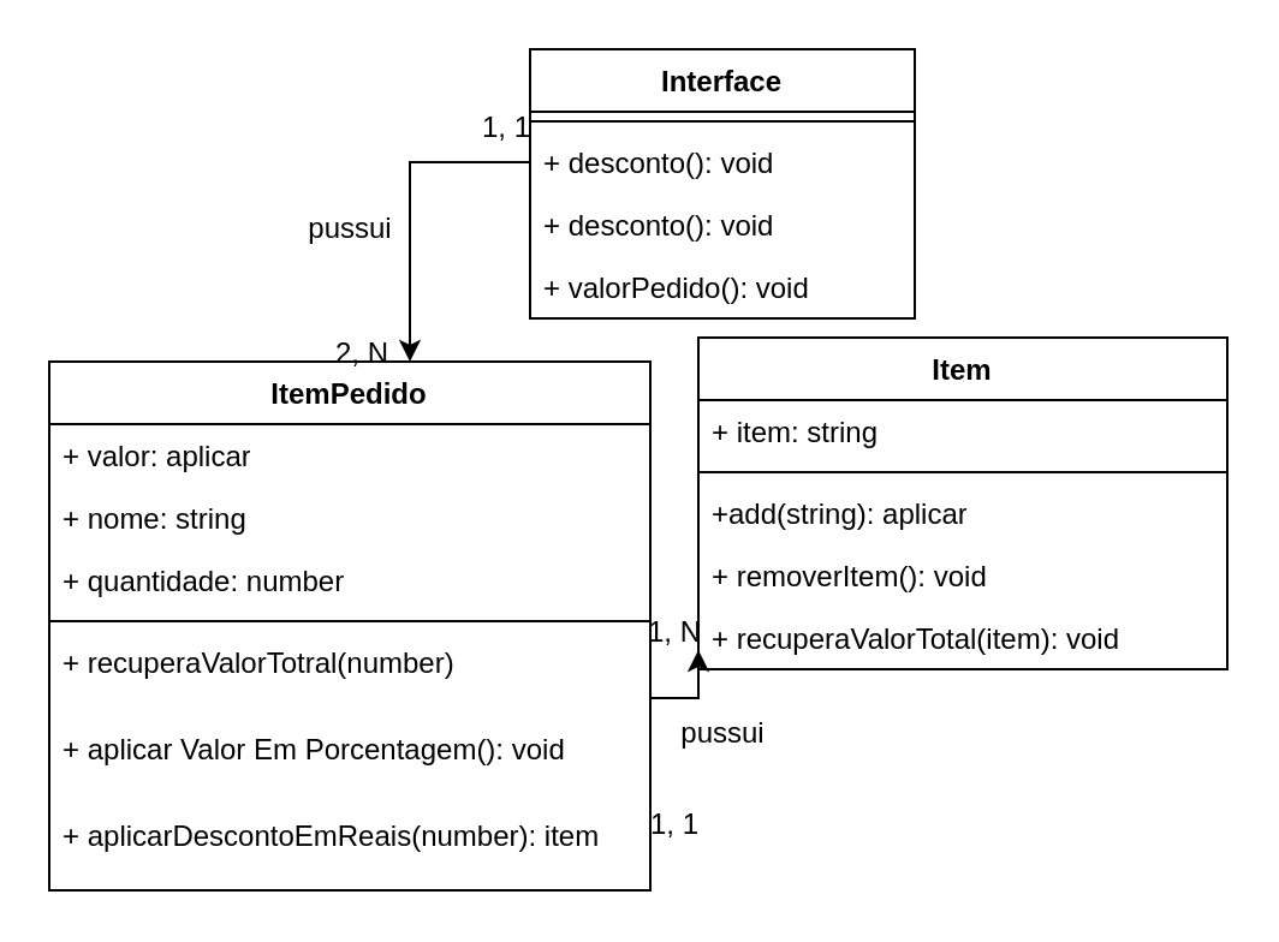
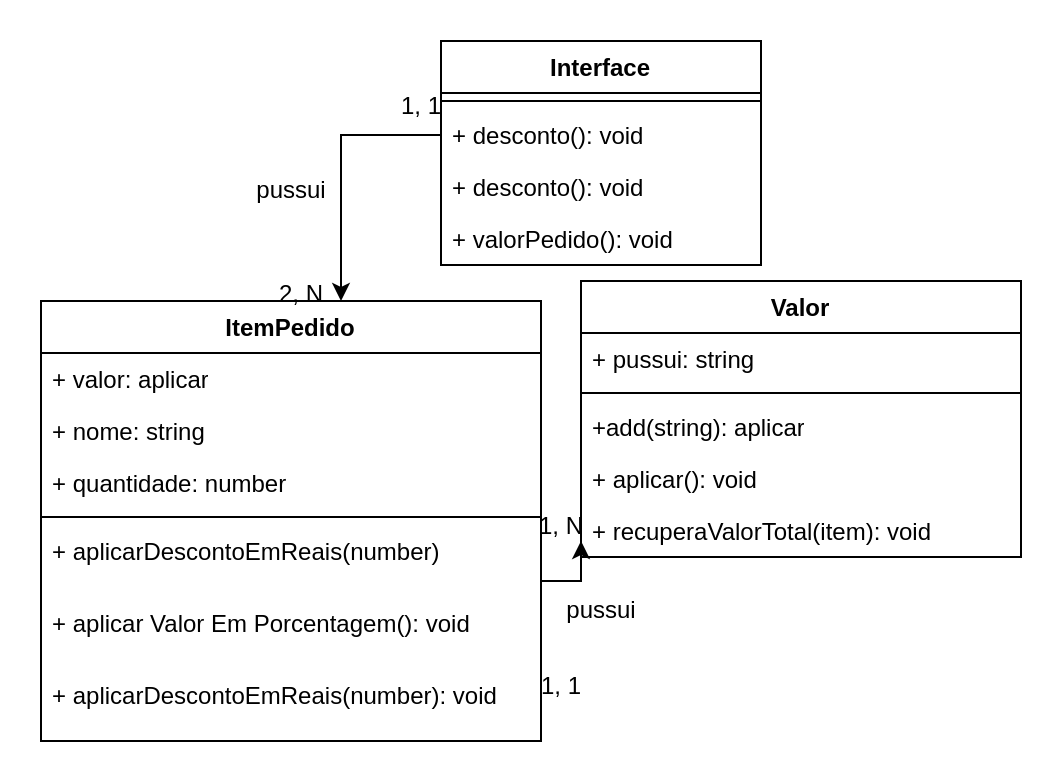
  <mxCell id="0" />
  <mxCell id="1" parent="0" />
  <mxCell id="2" value="Interface" style="swimlane;fontStyle=1;align=center;verticalAlign=top;childLayout=stackLayout;horizontal=1;startSize=26;horizontalStack=0;resizeParent=1;resizeParentMax=0;resizeLast=0;collapsible=1;marginBottom=0;whiteSpace=wrap;html=1;" vertex="1" parent="1"><mxGeometry x="220" y="20" width="160" height="112" as="geometry" /></mxCell>
  <mxCell id="3" value="" style="line;strokeWidth=1;fillColor=none;align=left;verticalAlign=middle;spacingTop=-1;spacingLeft=3;spacingRight=3;rotatable=0;labelPosition=right;points=[];portConstraint=eastwest;strokeColor=inherit;" vertex="1" parent="2"><mxGeometry y="26" width="160" height="8" as="geometry" /></mxCell>
  <mxCell id="4" value="+ desconto(): void" style="text;strokeColor=none;fillColor=none;align=left;verticalAlign=top;spacingLeft=4;spacingRight=4;overflow=hidden;rotatable=0;points=[[0,0.5],[1,0.5]];portConstraint=eastwest;whiteSpace=wrap;html=1;" vertex="1" parent="2"><mxGeometry y="34" width="160" height="26" as="geometry" /></mxCell>
  <mxCell id="5" value="+ desconto(): void" style="text;strokeColor=none;fillColor=none;align=left;verticalAlign=top;spacingLeft=4;spacingRight=4;overflow=hidden;rotatable=0;points=[[0,0.5],[1,0.5]];portConstraint=eastwest;whiteSpace=wrap;html=1;" vertex="1" parent="2"><mxGeometry y="60" width="160" height="26" as="geometry" /></mxCell>
  <mxCell id="6" value="+ valorPedido(): void" style="text;strokeColor=none;fillColor=none;align=left;verticalAlign=top;spacingLeft=4;spacingRight=4;overflow=hidden;rotatable=0;points=[[0,0.5],[1,0.5]];portConstraint=eastwest;whiteSpace=wrap;html=1;" vertex="1" parent="2"><mxGeometry y="86" width="160" height="26" as="geometry" /></mxCell>
  <mxCell id="7" value="ItemPedido" style="swimlane;fontStyle=1;align=center;verticalAlign=top;childLayout=stackLayout;horizontal=1;startSize=26;horizontalStack=0;resizeParent=1;resizeParentMax=0;resizeLast=0;collapsible=1;marginBottom=0;whiteSpace=wrap;html=1;" vertex="1" parent="1"><mxGeometry x="20" y="150" width="250" height="220" as="geometry" /></mxCell>
  <mxCell id="8" value="+ valor: aplicar" style="text;strokeColor=none;fillColor=none;align=left;verticalAlign=top;spacingLeft=4;spacingRight=4;overflow=hidden;rotatable=0;points=[[0,0.5],[1,0.5]];portConstraint=eastwest;whiteSpace=wrap;html=1;" vertex="1" parent="7"><mxGeometry y="26" width="250" height="26" as="geometry" /></mxCell>
  <mxCell id="9" value="+ nome: string" style="text;strokeColor=none;fillColor=none;align=left;verticalAlign=top;spacingLeft=4;spacingRight=4;overflow=hidden;rotatable=0;points=[[0,0.5],[1,0.5]];portConstraint=eastwest;whiteSpace=wrap;html=1;" vertex="1" parent="7"><mxGeometry y="52" width="250" height="26" as="geometry" /></mxCell>
  <mxCell id="10" value="+ quantidade: number" style="text;strokeColor=none;fillColor=none;align=left;verticalAlign=top;spacingLeft=4;spacingRight=4;overflow=hidden;rotatable=0;points=[[0,0.5],[1,0.5]];portConstraint=eastwest;whiteSpace=wrap;html=1;" vertex="1" parent="7"><mxGeometry y="78" width="250" height="26" as="geometry" /></mxCell>
  <mxCell id="11" value="" style="line;strokeWidth=1;fillColor=none;align=left;verticalAlign=middle;spacingTop=-1;spacingLeft=3;spacingRight=3;rotatable=0;labelPosition=right;points=[];portConstraint=eastwest;strokeColor=inherit;" vertex="1" parent="7"><mxGeometry y="104" width="250" height="8" as="geometry" /></mxCell>
- <mxCell id="12" value="+ recuperaValorTotral(number)&amp;nbsp;" style="text;strokeColor=none;fillColor=none;align=left;verticalAlign=top;spacingLeft=4;spacingRight=4;overflow=hidden;rotatable=0;points=[[0,0.5],[1,0.5]];portConstraint=eastwest;whiteSpace=wrap;html=1;" vertex="1" parent="7"><mxGeometry y="112" width="250" height="18" as="geometry" /></mxCell>
+ <mxCell id="12" value="+ aplicarDescontoEmReais(number)&amp;nbsp;" style="text;strokeColor=none;fillColor=none;align=left;verticalAlign=top;spacingLeft=4;spacingRight=4;overflow=hidden;rotatable=0;points=[[0,0.5],[1,0.5]];portConstraint=eastwest;whiteSpace=wrap;html=1;" vertex="1" parent="7"><mxGeometry y="112" width="250" height="18" as="geometry" /></mxCell>
  <mxCell id="13" style="text;strokeColor=none;fillColor=none;align=left;verticalAlign=top;spacingLeft=4;spacingRight=4;overflow=hidden;rotatable=0;points=[[0,0.5],[1,0.5]];portConstraint=eastwest;whiteSpace=wrap;html=1;" vertex="1" parent="7"><mxGeometry y="130" width="250" height="18" as="geometry" /></mxCell>
  <mxCell id="14" value="+ aplicar Valor Em Porcentagem(): void" style="text;strokeColor=none;fillColor=none;align=left;verticalAlign=top;spacingLeft=4;spacingRight=4;overflow=hidden;rotatable=0;points=[[0,0.5],[1,0.5]];portConstraint=eastwest;whiteSpace=wrap;html=1;" vertex="1" parent="7"><mxGeometry y="148" width="250" height="18" as="geometry" /></mxCell>
  <mxCell id="15" style="text;strokeColor=none;fillColor=none;align=left;verticalAlign=top;spacingLeft=4;spacingRight=4;overflow=hidden;rotatable=0;points=[[0,0.5],[1,0.5]];portConstraint=eastwest;whiteSpace=wrap;html=1;" vertex="1" parent="7"><mxGeometry y="166" width="250" height="18" as="geometry" /></mxCell>
- <mxCell id="16" value="+ aplicarDescontoEmReais(number): item" style="text;strokeColor=none;fillColor=none;align=left;verticalAlign=top;spacingLeft=4;spacingRight=4;overflow=hidden;rotatable=0;points=[[0,0.5],[1,0.5]];portConstraint=eastwest;whiteSpace=wrap;html=1;" vertex="1" parent="7"><mxGeometry y="184" width="250" height="18" as="geometry" /></mxCell>
+ <mxCell id="16" value="+ aplicarDescontoEmReais(number): void" style="text;strokeColor=none;fillColor=none;align=left;verticalAlign=top;spacingLeft=4;spacingRight=4;overflow=hidden;rotatable=0;points=[[0,0.5],[1,0.5]];portConstraint=eastwest;whiteSpace=wrap;html=1;" vertex="1" parent="7"><mxGeometry y="184" width="250" height="18" as="geometry" /></mxCell>
  <mxCell id="17" style="text;strokeColor=none;fillColor=none;align=left;verticalAlign=top;spacingLeft=4;spacingRight=4;overflow=hidden;rotatable=0;points=[[0,0.5],[1,0.5]];portConstraint=eastwest;whiteSpace=wrap;html=1;" vertex="1" parent="7"><mxGeometry y="202" width="250" height="18" as="geometry" /></mxCell>
- <mxCell id="18" value="Item" style="swimlane;fontStyle=1;align=center;verticalAlign=top;childLayout=stackLayout;horizontal=1;startSize=26;horizontalStack=0;resizeParent=1;resizeParentMax=0;resizeLast=0;collapsible=1;marginBottom=0;whiteSpace=wrap;html=1;" vertex="1" parent="1"><mxGeometry x="290" y="140" width="220" height="138" as="geometry" /></mxCell>
- <mxCell id="19" value="+ item: string" style="text;strokeColor=none;fillColor=none;align=left;verticalAlign=top;spacingLeft=4;spacingRight=4;overflow=hidden;rotatable=0;points=[[0,0.5],[1,0.5]];portConstraint=eastwest;whiteSpace=wrap;html=1;" vertex="1" parent="18"><mxGeometry y="26" width="220" height="26" as="geometry" /></mxCell>
+ <mxCell id="18" value="Valor" style="swimlane;fontStyle=1;align=center;verticalAlign=top;childLayout=stackLayout;horizontal=1;startSize=26;horizontalStack=0;resizeParent=1;resizeParentMax=0;resizeLast=0;collapsible=1;marginBottom=0;whiteSpace=wrap;html=1;" vertex="1" parent="1"><mxGeometry x="290" y="140" width="220" height="138" as="geometry" /></mxCell>
+ <mxCell id="19" value="+ pussui: string" style="text;strokeColor=none;fillColor=none;align=left;verticalAlign=top;spacingLeft=4;spacingRight=4;overflow=hidden;rotatable=0;points=[[0,0.5],[1,0.5]];portConstraint=eastwest;whiteSpace=wrap;html=1;" vertex="1" parent="18"><mxGeometry y="26" width="220" height="26" as="geometry" /></mxCell>
  <mxCell id="20" value="" style="line;strokeWidth=1;fillColor=none;align=left;verticalAlign=middle;spacingTop=-1;spacingLeft=3;spacingRight=3;rotatable=0;labelPosition=right;points=[];portConstraint=eastwest;strokeColor=inherit;" vertex="1" parent="18"><mxGeometry y="52" width="220" height="8" as="geometry" /></mxCell>
  <mxCell id="21" value="+add(string): aplicar" style="text;strokeColor=none;fillColor=none;align=left;verticalAlign=top;spacingLeft=4;spacingRight=4;overflow=hidden;rotatable=0;points=[[0,0.5],[1,0.5]];portConstraint=eastwest;whiteSpace=wrap;html=1;" vertex="1" parent="18"><mxGeometry y="60" width="220" height="26" as="geometry" /></mxCell>
- <mxCell id="22" value="+ removerItem(): void" style="text;strokeColor=none;fillColor=none;align=left;verticalAlign=top;spacingLeft=4;spacingRight=4;overflow=hidden;rotatable=0;points=[[0,0.5],[1,0.5]];portConstraint=eastwest;whiteSpace=wrap;html=1;" vertex="1" parent="18"><mxGeometry y="86" width="220" height="26" as="geometry" /></mxCell>
+ <mxCell id="22" value="+ aplicar(): void" style="text;strokeColor=none;fillColor=none;align=left;verticalAlign=top;spacingLeft=4;spacingRight=4;overflow=hidden;rotatable=0;points=[[0,0.5],[1,0.5]];portConstraint=eastwest;whiteSpace=wrap;html=1;" vertex="1" parent="18"><mxGeometry y="86" width="220" height="26" as="geometry" /></mxCell>
  <mxCell id="23" value="+ recuperaValorTotal(item): void" style="text;strokeColor=none;fillColor=none;align=left;verticalAlign=top;spacingLeft=4;spacingRight=4;overflow=hidden;rotatable=0;points=[[0,0.5],[1,0.5]];portConstraint=eastwest;whiteSpace=wrap;html=1;" vertex="1" parent="18"><mxGeometry y="112" width="220" height="26" as="geometry" /></mxCell>
  <mxCell id="24" style="edgeStyle=orthogonalEdgeStyle;rounded=0;orthogonalLoop=1;jettySize=auto;html=1;exitX=0;exitY=0.5;exitDx=0;exitDy=0;" edge="1" parent="18" source="26"><mxGeometry relative="1" as="geometry"><mxPoint y="130" as="targetPoint" /></mxGeometry></mxCell>
  <mxCell id="25" style="edgeStyle=orthogonalEdgeStyle;rounded=0;orthogonalLoop=1;jettySize=auto;html=1;entryX=0.6;entryY=0;entryDx=0;entryDy=0;entryPerimeter=0;" edge="1" parent="1" source="4" target="7"><mxGeometry relative="1" as="geometry" /></mxCell>
  <mxCell id="26" style="text;strokeColor=none;fillColor=none;align=left;verticalAlign=top;spacingLeft=4;spacingRight=4;overflow=hidden;rotatable=0;points=[[0,0.5],[1,0.5]];portConstraint=eastwest;whiteSpace=wrap;html=1;" vertex="1" parent="1"><mxGeometry x="270" y="278" width="220" height="24" as="geometry" /></mxCell>
  <mxCell id="27" value="pussui" style="text;html=1;align=center;verticalAlign=middle;resizable=0;points=[];autosize=1;strokeColor=none;fillColor=none;" vertex="1" parent="1"><mxGeometry x="115" y="80" width="60" height="30" as="geometry" /></mxCell>
  <mxCell id="28" value="pussui" style="text;html=1;align=center;verticalAlign=middle;resizable=0;points=[];autosize=1;strokeColor=none;fillColor=none;" vertex="1" parent="1"><mxGeometry x="270" y="290" width="60" height="30" as="geometry" /></mxCell>
  <mxCell id="29" value="1, N" style="text;html=1;align=center;verticalAlign=middle;resizable=0;points=[];autosize=1;strokeColor=none;fillColor=none;" vertex="1" parent="1"><mxGeometry x="255" y="248" width="50" height="30" as="geometry" /></mxCell>
  <mxCell id="30" value="1, 1" style="text;html=1;align=center;verticalAlign=middle;resizable=0;points=[];autosize=1;strokeColor=none;fillColor=none;" vertex="1" parent="1"><mxGeometry x="260" y="328" width="40" height="30" as="geometry" /></mxCell>
  <mxCell id="31" value="2, N" style="text;html=1;align=center;verticalAlign=middle;resizable=0;points=[];autosize=1;strokeColor=none;fillColor=none;" vertex="1" parent="1"><mxGeometry x="125" y="132" width="50" height="30" as="geometry" /></mxCell>
  <mxCell id="32" value="1, 1" style="text;html=1;align=center;verticalAlign=middle;resizable=0;points=[];autosize=1;strokeColor=none;fillColor=none;" vertex="1" parent="1"><mxGeometry x="190" y="38" width="40" height="30" as="geometry" /></mxCell>
